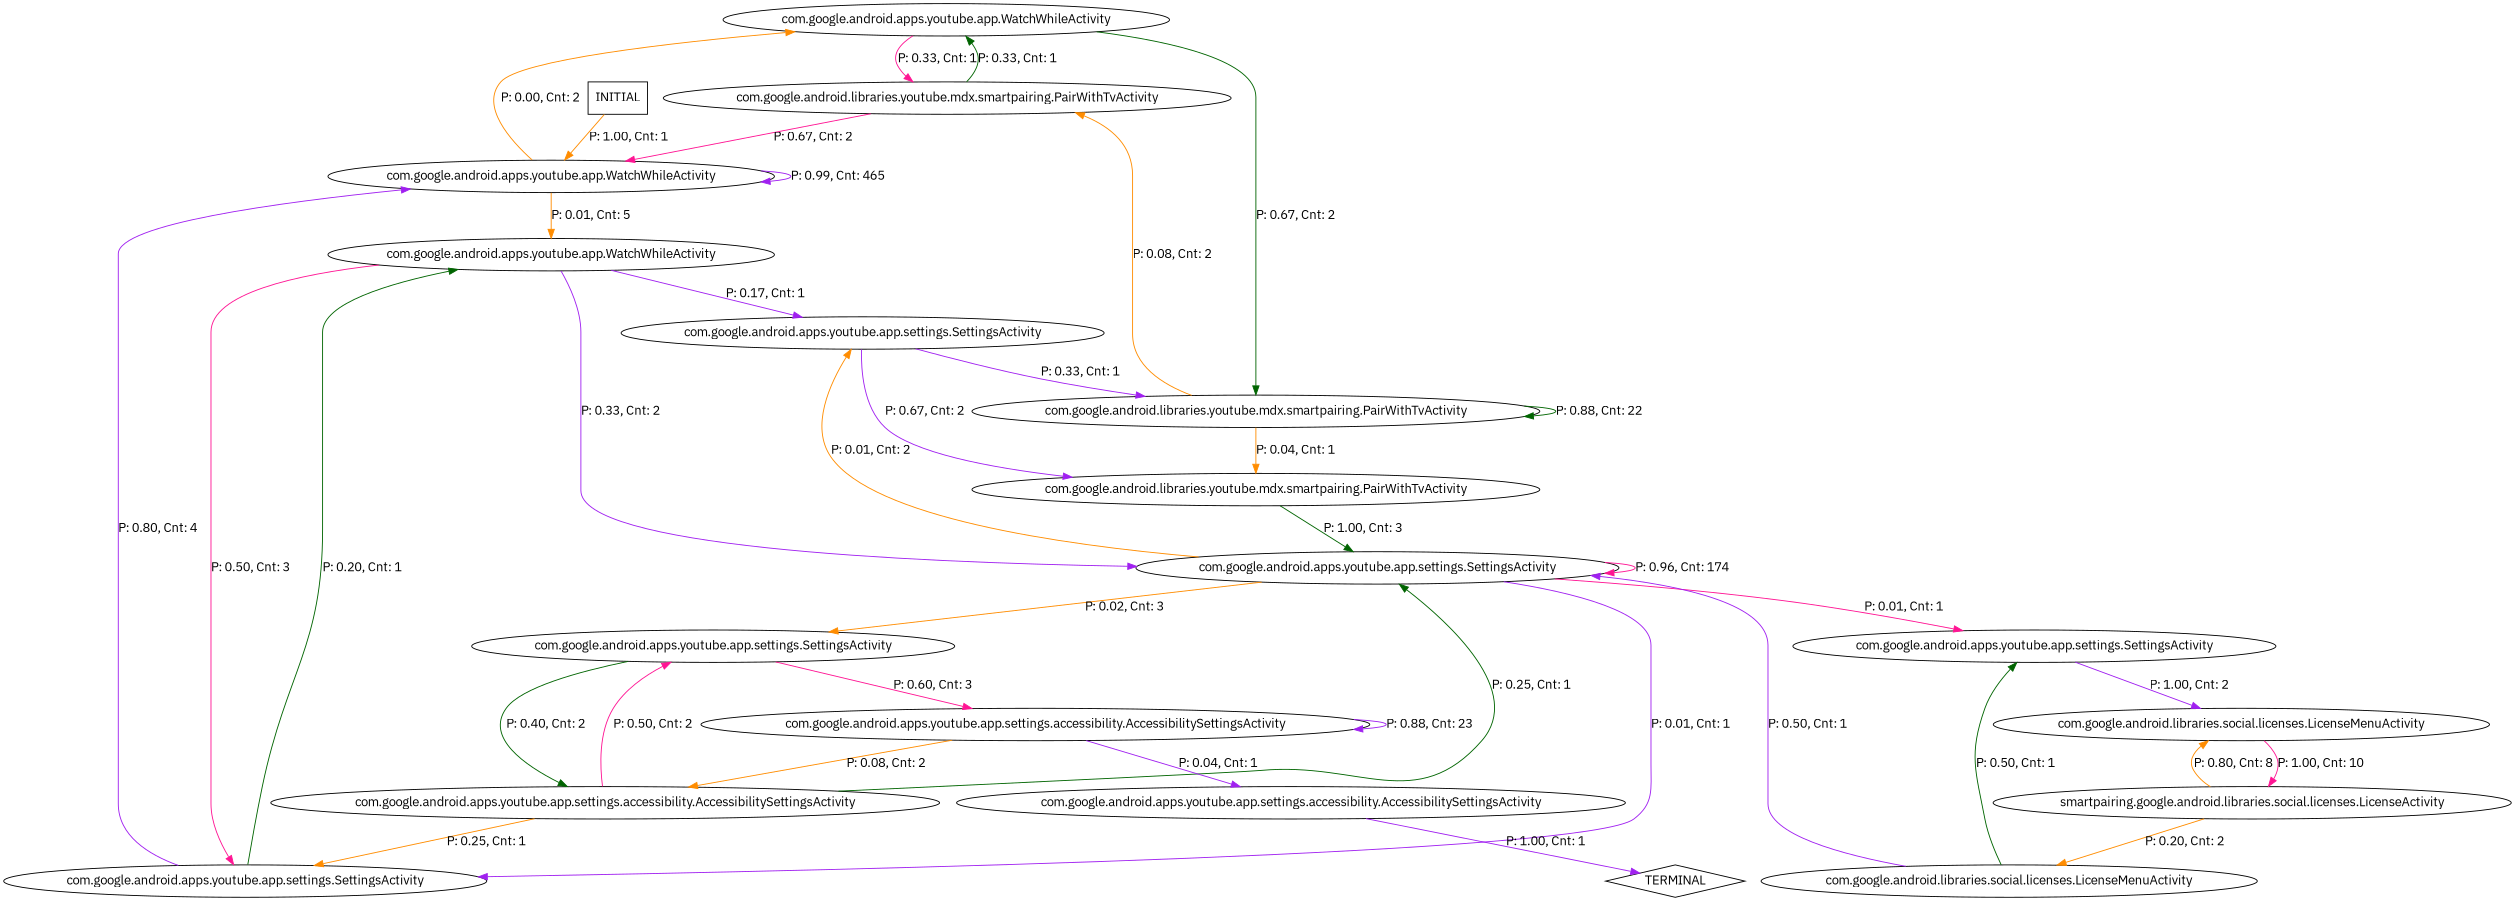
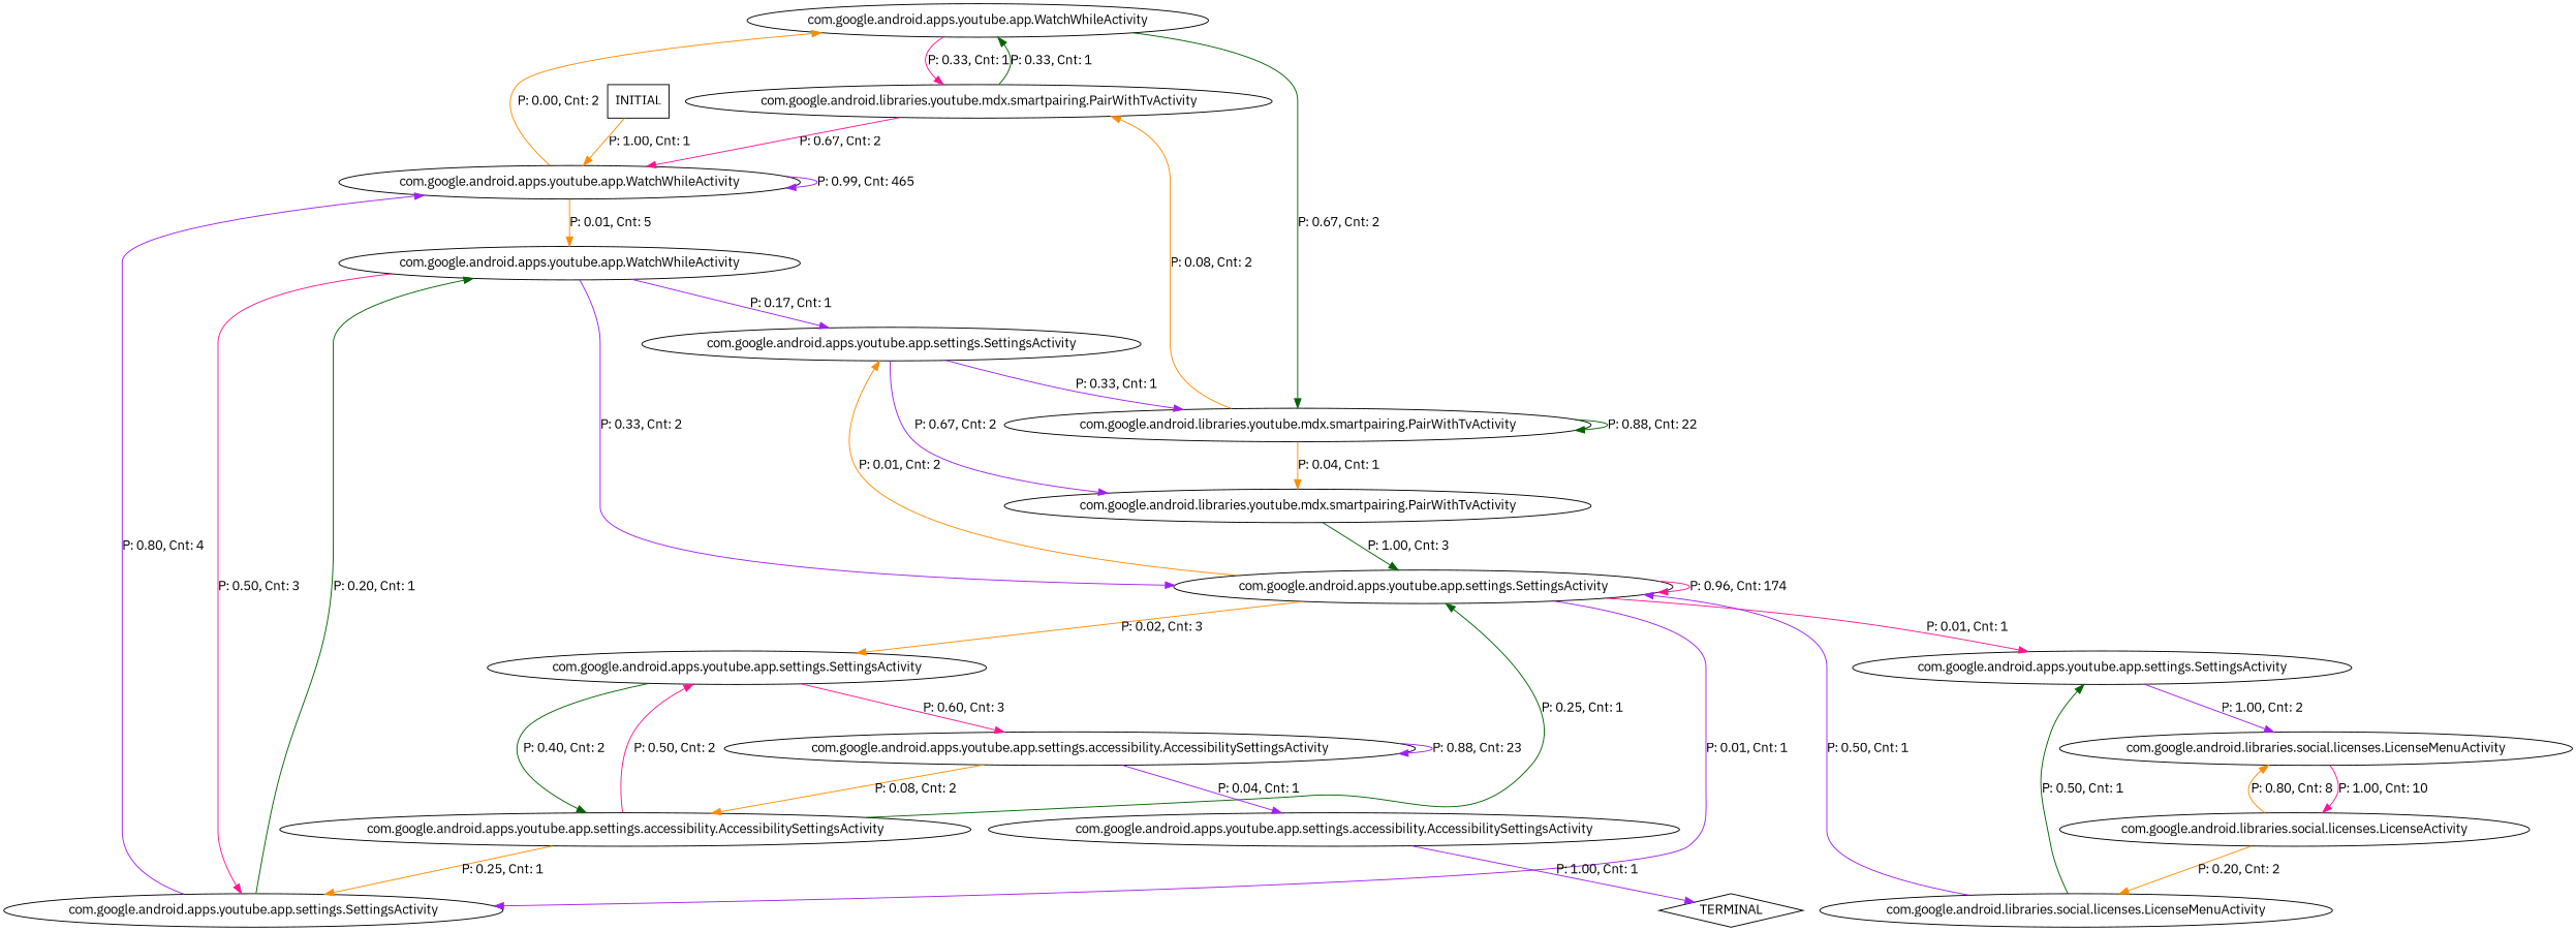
  digraph {
    fontname="IBM Plex Sans"
    node [fontname="IBM Plex Sans"]
    edge [color=purple fontname="IBM Plex Sans"]
    n1 [label="com.google.android.apps.youtube.app.WatchWhileActivity"]
    n2 [label="com.google.android.libraries.youtube.mdx.smartpairing.PairWithTvActivity"]
    n3 [label="com.google.android.libraries.youtube.mdx.smartpairing.PairWithTvActivity"]
    n4 [label="com.google.android.apps.youtube.app.WatchWhileActivity"]
    n5 [label="com.google.android.apps.youtube.app.WatchWhileActivity"]
    n6 [label="com.google.android.apps.youtube.app.settings.SettingsActivity"]
    n7 [label="com.google.android.apps.youtube.app.settings.SettingsActivity"]
    n8 [label="com.google.android.apps.youtube.app.settings.SettingsActivity"]
    n9 [label="com.google.android.apps.youtube.app.settings.SettingsActivity"]
    n10 [label="com.google.android.libraries.social.licenses.LicenseMenuActivity"]
    n11 [label="com.google.android.apps.youtube.app.settings.SettingsActivity"]
    n12 [label="com.google.android.apps.youtube.app.settings.accessibility.AccessibilitySettingsActivity"]
    n13 [label="com.google.android.apps.youtube.app.settings.accessibility.AccessibilitySettingsActivity"]
    n14 [label="com.google.android.libraries.youtube.mdx.smartpairing.PairWithTvActivity"]
    n15 [label="com.google.android.apps.youtube.app.settings.accessibility.AccessibilitySettingsActivity"]
    n16 [label=TERMINAL shape=diamond]
-   n17 [label="smartpairing.google.android.libraries.social.licenses.LicenseActivity"]
+   n17 [label="com.google.android.libraries.social.licenses.LicenseActivity"]
    n18 [label="com.google.android.libraries.social.licenses.LicenseMenuActivity"]
    n19 [label=INITIAL shape=box]
    n1 -> n2 [label="P: 0.33, Cnt: 1" color=deeppink]
    n1 -> n3 [label="P: 0.67, Cnt: 2" color=darkgreen]
    n2 -> n1 [label="P: 0.33, Cnt: 1" color=darkgreen]
    n2 -> n4 [label="P: 0.67, Cnt: 2" color=deeppink]
    n3 -> n2 [label="P: 0.08, Cnt: 2" color=darkorange]
    n3 -> n3 [label="P: 0.88, Cnt: 22" color=darkgreen]
    n3 -> n14 [label="P: 0.04, Cnt: 1" color=darkorange]
    n4 -> n1 [label="P: 0.00, Cnt: 2" color=darkorange]
    n4 -> n4 [label="P: 0.99, Cnt: 465"]
    n4 -> n5 [label="P: 0.01, Cnt: 5" color=darkorange]
    n5 -> n6 [label="P: 0.50, Cnt: 3" color=deeppink]
    n5 -> n7 [label="P: 0.17, Cnt: 1"]
    n5 -> n8 [label="P: 0.33, Cnt: 2"]
    n6 -> n4 [label="P: 0.80, Cnt: 4"]
    n6 -> n5 [label="P: 0.20, Cnt: 1" color=darkgreen]
    n7 -> n3 [label="P: 0.33, Cnt: 1"]
    n7 -> n14 [label="P: 0.67, Cnt: 2"]
    n8 -> n6 [label="P: 0.01, Cnt: 1"]
    n8 -> n7 [label="P: 0.01, Cnt: 2" color=darkorange]
    n8 -> n8 [label="P: 0.96, Cnt: 174" color=deeppink]
    n8 -> n9 [label="P: 0.01, Cnt: 1" color=deeppink]
    n8 -> n11 [label="P: 0.02, Cnt: 3" color=darkorange]
    n9 -> n10 [label="P: 1.00, Cnt: 2"]
    n10 -> n17 [label="P: 1.00, Cnt: 10" color=deeppink]
    n11 -> n12 [label="P: 0.40, Cnt: 2" color=darkgreen]
    n11 -> n13 [label="P: 0.60, Cnt: 3" color=deeppink]
    n12 -> n6 [label="P: 0.25, Cnt: 1" color=darkorange]
    n12 -> n8 [label="P: 0.25, Cnt: 1" color=darkgreen]
    n12 -> n11 [label="P: 0.50, Cnt: 2" color=deeppink]
    n13 -> n12 [label="P: 0.08, Cnt: 2" color=darkorange]
    n13 -> n13 [label="P: 0.88, Cnt: 23"]
    n13 -> n15 [label="P: 0.04, Cnt: 1"]
    n14 -> n8 [label="P: 1.00, Cnt: 3" color=darkgreen]
    n15 -> n16 [label="P: 1.00, Cnt: 1"]
    n17 -> n10 [label="P: 0.80, Cnt: 8" color=darkorange]
    n17 -> n18 [label="P: 0.20, Cnt: 2" color=darkorange]
    n18 -> n8 [label="P: 0.50, Cnt: 1"]
    n18 -> n9 [label="P: 0.50, Cnt: 1" color=darkgreen]
    n19 -> n4 [label="P: 1.00, Cnt: 1" color=darkorange]
  }
